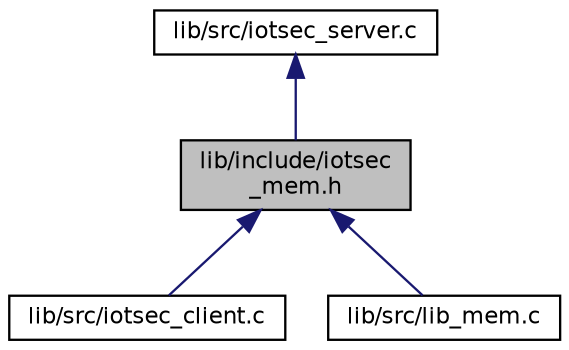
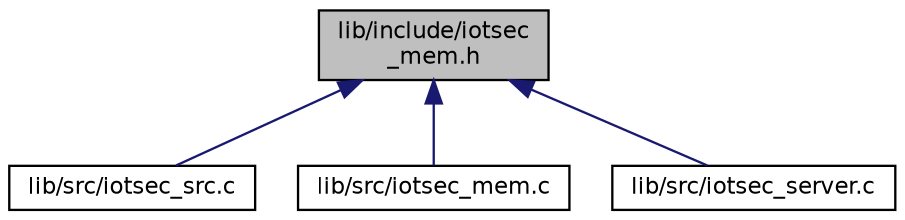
  digraph {
    node [color=black fillcolor=white fontname=Helvetica fontsize=10 shape=record style=filled]
    edge [color=midnightblue dir=back fontname=Helvetica fontsize=10 labelfontname=Helvetica labelfontsize=10 style=solid]
    n1 [fillcolor=grey75 fontcolor=black height=0.2 label="lib/include/iotsec\l_mem.h" width=0.4]
-   n2 [height=0.2 label="lib/src/iotsec_client.c" width=0.4]
-   n3 [height=0.2 label="lib/src/lib_mem.c" width=0.4]
+   n2 [height=0.2 label="lib/src/iotsec_src.c" width=0.4]
+   n3 [height=0.2 label="lib/src/iotsec_mem.c" width=0.4]
    n4 [height=0.2 label="lib/src/iotsec_server.c" width=0.4]
    n1 -> n2
    n1 -> n3
-   n4 -> n1
+   n1 -> n4
  }
